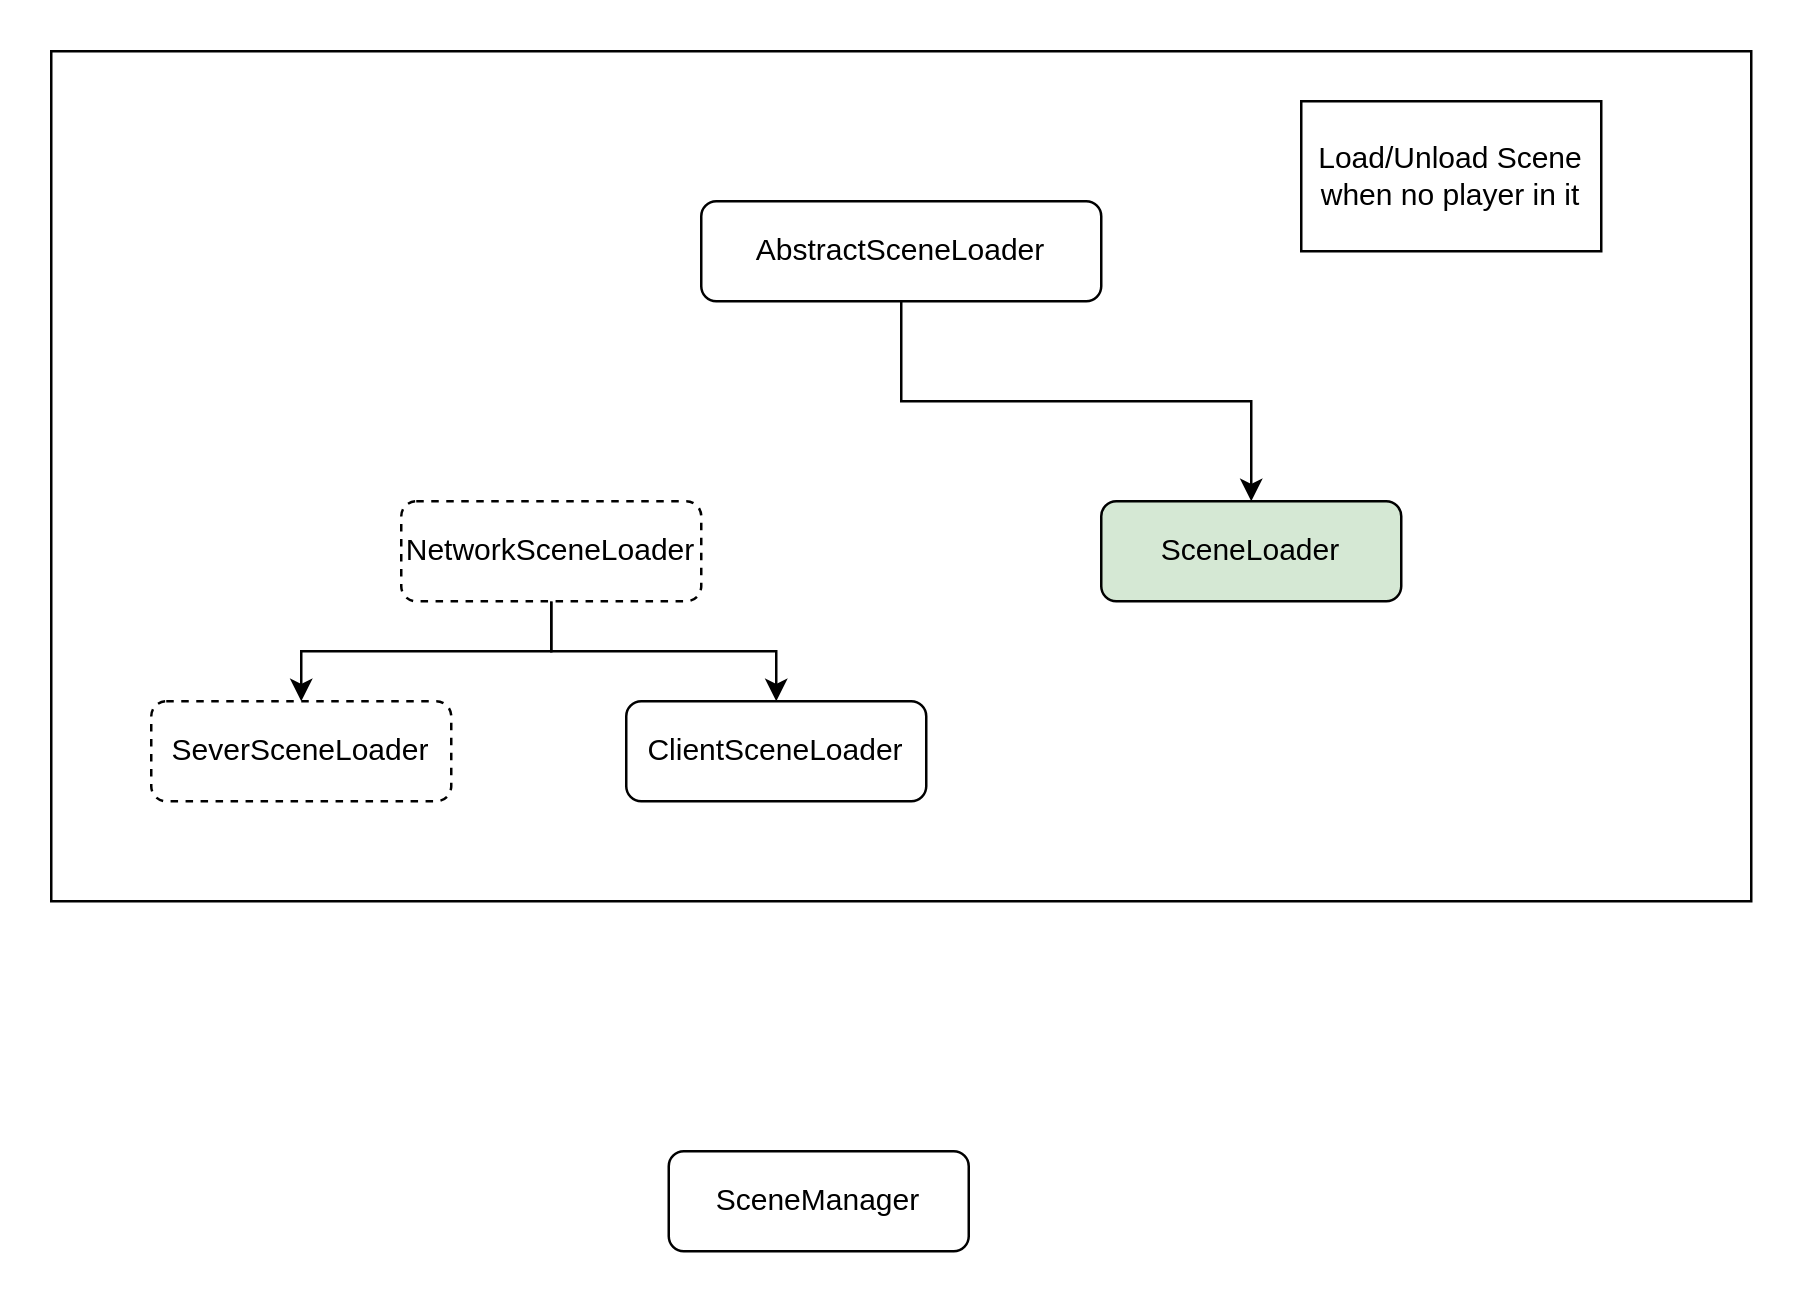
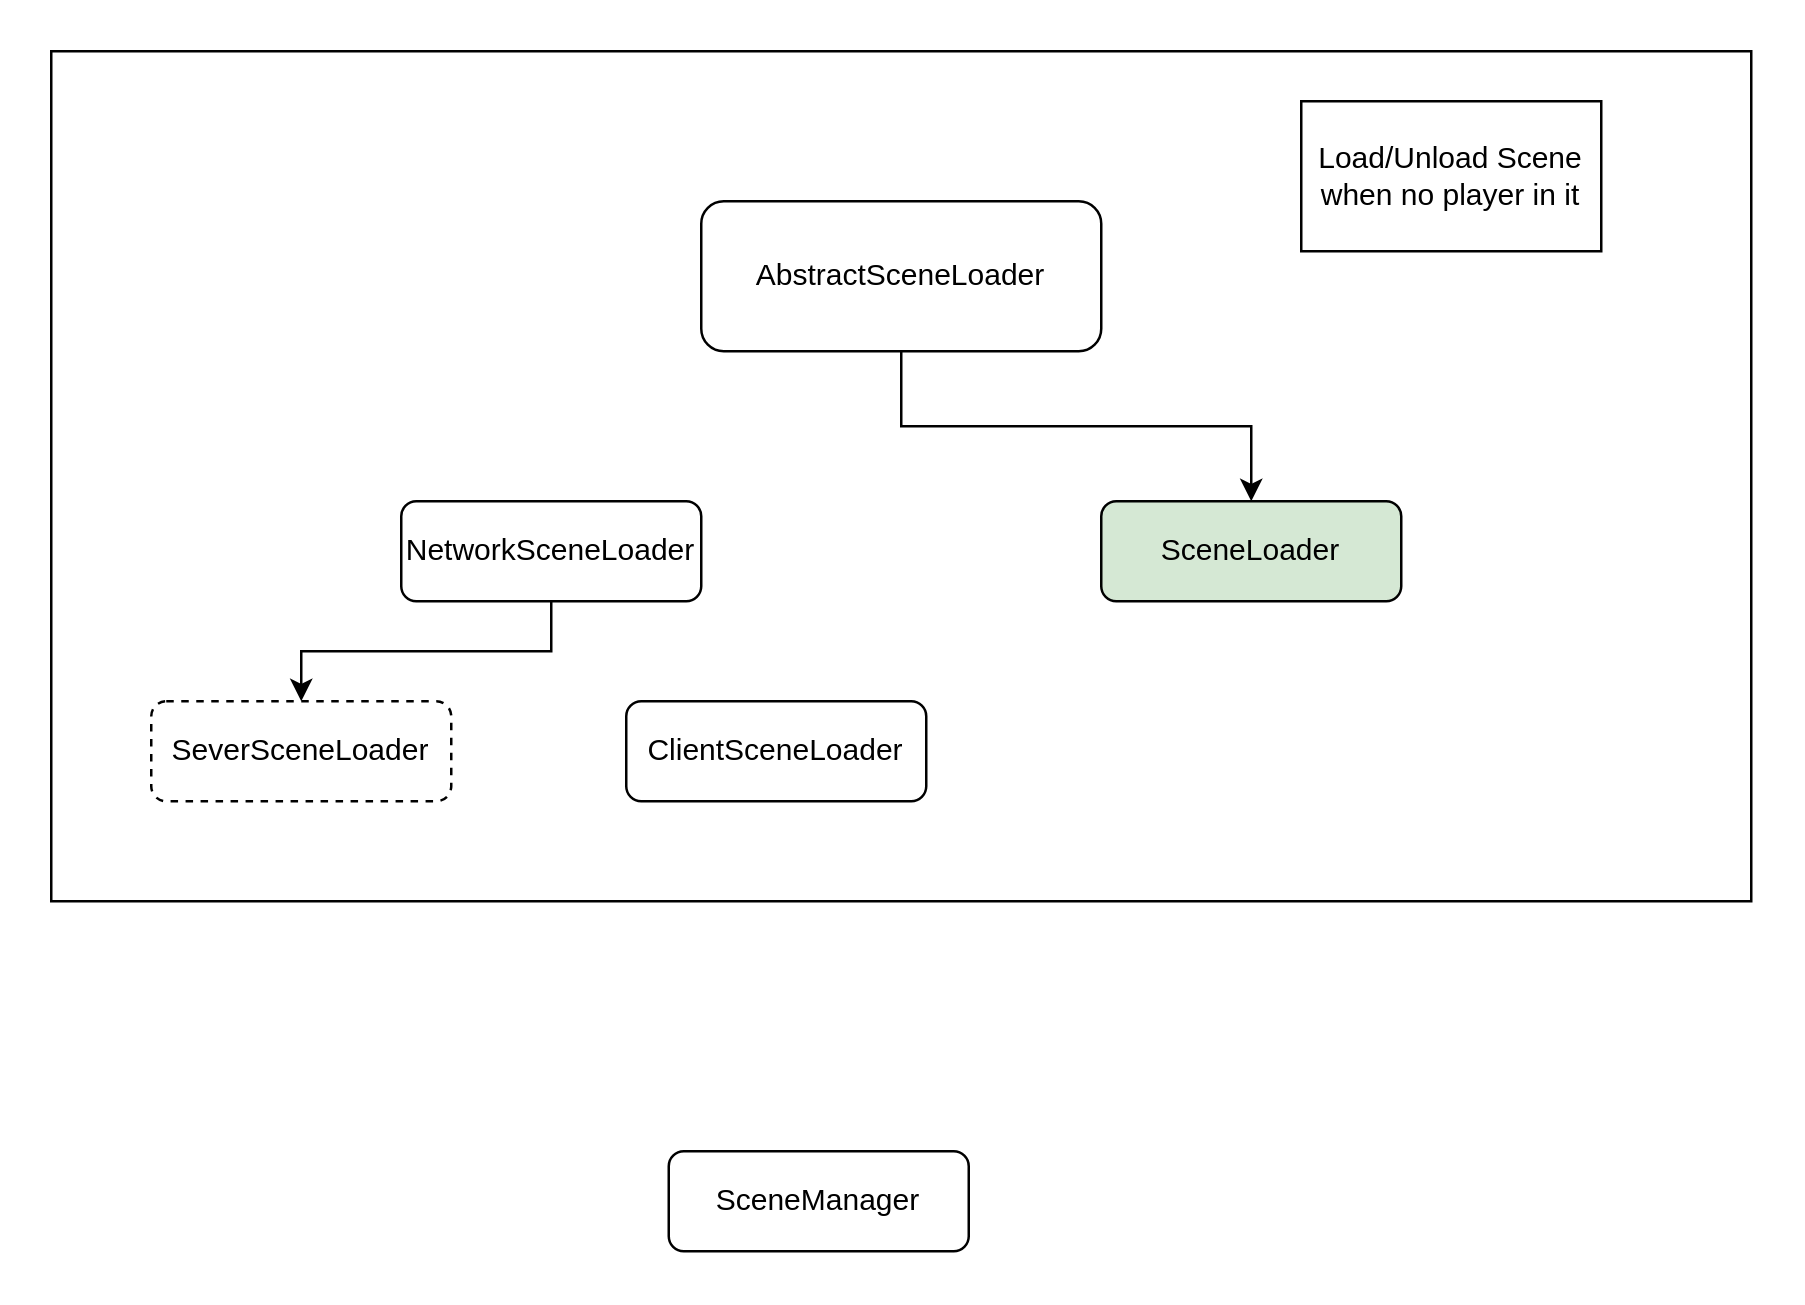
  <mxCell id="0" />
  <mxCell id="1" parent="0" />
  <mxCell id="2" value="" style="rounded=0;whiteSpace=wrap;html=1;glass=0;sketch=0;shadow=0;" vertex="1" parent="1"><mxGeometry x="20" y="20" width="680" height="340" as="geometry" /></mxCell>
  <mxCell id="3" style="edgeStyle=orthogonalEdgeStyle;rounded=0;orthogonalLoop=1;jettySize=auto;html=1;entryX=0.5;entryY=0;entryDx=0;entryDy=0;" edge="1" parent="1" source="4" target="8"><mxGeometry relative="1" as="geometry" /></mxCell>
- <mxCell id="4" value="AbstractSceneLoader" style="rounded=1;whiteSpace=wrap;html=1;" vertex="1" parent="1"><mxGeometry x="280" y="80" width="160" height="40" as="geometry" /></mxCell>
+ <mxCell id="4" value="AbstractSceneLoader" style="rounded=1;whiteSpace=wrap;html=1;" vertex="1" parent="1"><mxGeometry x="280" y="80" width="160" height="60" as="geometry" /></mxCell>
  <mxCell id="5" style="edgeStyle=orthogonalEdgeStyle;rounded=0;orthogonalLoop=1;jettySize=auto;html=1;entryX=0.5;entryY=0;entryDx=0;entryDy=0;" edge="1" parent="1" source="7" target="11"><mxGeometry relative="1" as="geometry" /></mxCell>
- <mxCell id="6" style="edgeStyle=orthogonalEdgeStyle;rounded=0;orthogonalLoop=1;jettySize=auto;html=1;entryX=0.5;entryY=0;entryDx=0;entryDy=0;" edge="1" parent="1" source="7" target="12"><mxGeometry relative="1" as="geometry" /></mxCell>
- <mxCell id="7" value="NetworkSceneLoader" style="rounded=1;whiteSpace=wrap;html=1;dashed=1;" vertex="1" parent="1"><mxGeometry x="160" y="200" width="120" height="40" as="geometry" /></mxCell>
+ <mxCell id="7" value="NetworkSceneLoader" style="rounded=1;whiteSpace=wrap;html=1;" vertex="1" parent="1"><mxGeometry x="160" y="200" width="120" height="40" as="geometry" /></mxCell>
  <mxCell id="8" value="SceneLoader" style="rounded=1;whiteSpace=wrap;html=1;fillColor=#d5e8d4;" vertex="1" parent="1"><mxGeometry x="440" y="200" width="120" height="40" as="geometry" /></mxCell>
  <mxCell id="9" value="SceneManager" style="rounded=1;whiteSpace=wrap;html=1;shadow=0;glass=0;sketch=0;" vertex="1" parent="1"><mxGeometry x="267" y="460" width="120" height="40" as="geometry" /></mxCell>
  <mxCell id="10" value="Load/Unload Scene when no player in it" style="rounded=0;whiteSpace=wrap;html=1;shadow=0;glass=0;sketch=0;" vertex="1" parent="1"><mxGeometry x="520" y="40" width="120" height="60" as="geometry" /></mxCell>
  <mxCell id="11" value="SeverSceneLoader" style="rounded=1;whiteSpace=wrap;html=1;dashed=1;" vertex="1" parent="1"><mxGeometry x="60" y="280" width="120" height="40" as="geometry" /></mxCell>
  <mxCell id="12" value="ClientSceneLoader" style="rounded=1;whiteSpace=wrap;html=1;" vertex="1" parent="1"><mxGeometry x="250" y="280" width="120" height="40" as="geometry" /></mxCell>
